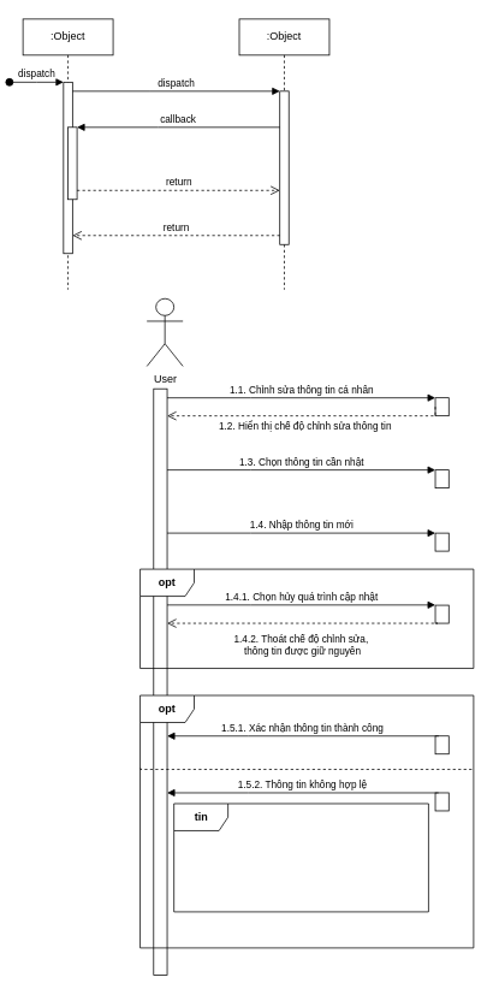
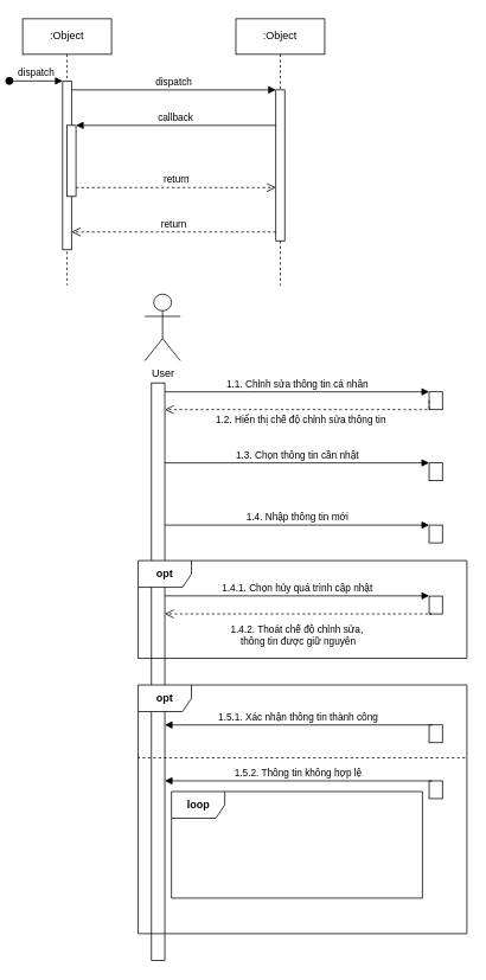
  <mxCell id="0" />
  <mxCell id="1" parent="0" />
  <mxCell id="2" value=":Object" style="shape=umlLifeline;perimeter=lifelinePerimeter;whiteSpace=wrap;html=1;container=0;dropTarget=0;collapsible=0;recursiveResize=0;outlineConnect=0;portConstraint=eastwest;newEdgeStyle={&quot;edgeStyle&quot;:&quot;elbowEdgeStyle&quot;,&quot;elbow&quot;:&quot;vertical&quot;,&quot;curved&quot;:0,&quot;rounded&quot;:0};" parent="1" vertex="1"><mxGeometry x="20" y="20" width="100" height="300" as="geometry" /></mxCell>
  <mxCell id="3" value="" style="html=1;points=[];perimeter=orthogonalPerimeter;outlineConnect=0;targetShapes=umlLifeline;portConstraint=eastwest;newEdgeStyle={&quot;edgeStyle&quot;:&quot;elbowEdgeStyle&quot;,&quot;elbow&quot;:&quot;vertical&quot;,&quot;curved&quot;:0,&quot;rounded&quot;:0};" parent="2" vertex="1"><mxGeometry x="45" y="70" width="10" height="190" as="geometry" /></mxCell>
  <mxCell id="4" value="dispatch" style="html=1;verticalAlign=bottom;startArrow=oval;endArrow=block;startSize=8;edgeStyle=elbowEdgeStyle;elbow=vertical;curved=0;rounded=0;" parent="2" target="3" edge="1"><mxGeometry relative="1" as="geometry"><mxPoint x="-15" y="70" as="sourcePoint" /></mxGeometry></mxCell>
  <mxCell id="5" value="" style="html=1;points=[];perimeter=orthogonalPerimeter;outlineConnect=0;targetShapes=umlLifeline;portConstraint=eastwest;newEdgeStyle={&quot;edgeStyle&quot;:&quot;elbowEdgeStyle&quot;,&quot;elbow&quot;:&quot;vertical&quot;,&quot;curved&quot;:0,&quot;rounded&quot;:0};" parent="2" vertex="1"><mxGeometry x="50" y="120" width="10" height="80" as="geometry" /></mxCell>
  <mxCell id="6" value=":Object" style="shape=umlLifeline;perimeter=lifelinePerimeter;whiteSpace=wrap;html=1;container=0;dropTarget=0;collapsible=0;recursiveResize=0;outlineConnect=0;portConstraint=eastwest;newEdgeStyle={&quot;edgeStyle&quot;:&quot;elbowEdgeStyle&quot;,&quot;elbow&quot;:&quot;vertical&quot;,&quot;curved&quot;:0,&quot;rounded&quot;:0};" parent="1" vertex="1"><mxGeometry x="260" y="20" width="100" height="300" as="geometry" /></mxCell>
  <mxCell id="7" value="" style="html=1;points=[];perimeter=orthogonalPerimeter;outlineConnect=0;targetShapes=umlLifeline;portConstraint=eastwest;newEdgeStyle={&quot;edgeStyle&quot;:&quot;elbowEdgeStyle&quot;,&quot;elbow&quot;:&quot;vertical&quot;,&quot;curved&quot;:0,&quot;rounded&quot;:0};" parent="6" vertex="1"><mxGeometry x="45" y="80" width="10" height="170" as="geometry" /></mxCell>
  <mxCell id="8" value="dispatch" style="html=1;verticalAlign=bottom;endArrow=block;edgeStyle=elbowEdgeStyle;elbow=vertical;curved=0;rounded=0;" parent="1" source="3" target="7" edge="1"><mxGeometry relative="1" as="geometry"><mxPoint x="175" y="110" as="sourcePoint" /><Array as="points"><mxPoint x="160" y="100" /></Array></mxGeometry></mxCell>
  <mxCell id="9" value="return" style="html=1;verticalAlign=bottom;endArrow=open;dashed=1;endSize=8;edgeStyle=elbowEdgeStyle;elbow=vertical;curved=0;rounded=0;" parent="1" source="7" target="3" edge="1"><mxGeometry relative="1" as="geometry"><mxPoint x="175" y="185" as="targetPoint" /><Array as="points"><mxPoint x="170" y="260" /></Array></mxGeometry></mxCell>
  <mxCell id="10" value="callback" style="html=1;verticalAlign=bottom;endArrow=block;edgeStyle=elbowEdgeStyle;elbow=vertical;curved=0;rounded=0;" parent="1" source="7" target="5" edge="1"><mxGeometry relative="1" as="geometry"><mxPoint x="155" y="140" as="sourcePoint" /><Array as="points"><mxPoint x="170" y="140" /></Array></mxGeometry></mxCell>
  <mxCell id="11" value="return" style="html=1;verticalAlign=bottom;endArrow=open;dashed=1;endSize=8;edgeStyle=elbowEdgeStyle;elbow=vertical;curved=0;rounded=0;" parent="1" source="5" target="7" edge="1"><mxGeometry relative="1" as="geometry"><mxPoint x="155" y="215" as="targetPoint" /><Array as="points"><mxPoint x="160" y="210" /></Array></mxGeometry></mxCell>
  <mxCell id="12" value="User" style="shape=umlActor;verticalLabelPosition=bottom;verticalAlign=top;html=1;outlineConnect=0;" vertex="1" parent="1"><mxGeometry x="157.5" y="330" width="40" height="75" as="geometry" /></mxCell>
  <mxCell id="13" value="" style="rounded=0;whiteSpace=wrap;html=1;" vertex="1" parent="1"><mxGeometry x="165" y="430" width="15" height="650" as="geometry" /></mxCell>
  <mxCell id="14" value="" style="rounded=0;whiteSpace=wrap;html=1;" vertex="1" parent="1"><mxGeometry x="477.5" y="440" width="15" height="20" as="geometry" /></mxCell>
  <mxCell id="15" value="1.1. Chỉnh sửa thông tin cá nhân" style="html=1;verticalAlign=bottom;endArrow=block;edgeStyle=elbowEdgeStyle;elbow=vertical;curved=0;rounded=0;" edge="1" parent="1" source="13"><mxGeometry relative="1" as="geometry"><mxPoint x="187.5" y="440" as="sourcePoint" /><Array as="points"><mxPoint x="272.5" y="440" /></Array><mxPoint x="477.5" y="440" as="targetPoint" /></mxGeometry></mxCell>
  <mxCell id="16" value="1.2. Hiển thị chế độ chỉnh sửa thông tin" style="html=1;verticalAlign=bottom;endArrow=open;dashed=1;endSize=8;edgeStyle=elbowEdgeStyle;elbow=vertical;curved=0;rounded=0;exitX=0;exitY=0.5;exitDx=0;exitDy=0;" edge="1" parent="1" source="14"><mxGeometry x="0.008" y="20" relative="1" as="geometry"><mxPoint x="180" y="460" as="targetPoint" /><Array as="points"><mxPoint x="275" y="460" /></Array><mxPoint x="410" y="460" as="sourcePoint" /><mxPoint as="offset" /></mxGeometry></mxCell>
  <mxCell id="17" value="" style="rounded=0;whiteSpace=wrap;html=1;" vertex="1" parent="1"><mxGeometry x="477.5" y="520" width="15" height="20" as="geometry" /></mxCell>
  <mxCell id="18" value="1.3. Chọn thông tin cần nhật" style="html=1;verticalAlign=bottom;endArrow=block;edgeStyle=elbowEdgeStyle;elbow=vertical;curved=0;rounded=0;" edge="1" parent="1"><mxGeometry relative="1" as="geometry"><mxPoint x="180" y="520" as="sourcePoint" /><Array as="points"><mxPoint x="272.5" y="520" /></Array><mxPoint x="477.5" y="520" as="targetPoint" /></mxGeometry></mxCell>
  <mxCell id="19" value="1.4. Nhập thông tin mới" style="html=1;verticalAlign=bottom;endArrow=block;edgeStyle=elbowEdgeStyle;elbow=vertical;curved=0;rounded=0;" edge="1" parent="1"><mxGeometry relative="1" as="geometry"><mxPoint x="180" y="590" as="sourcePoint" /><Array as="points"><mxPoint x="272.5" y="590" /></Array><mxPoint x="477.5" y="590" as="targetPoint" /></mxGeometry></mxCell>
  <mxCell id="20" value="&lt;b&gt;opt&lt;/b&gt;" style="shape=umlFrame;whiteSpace=wrap;html=1;pointerEvents=0;" vertex="1" parent="1"><mxGeometry x="150" y="630" width="370" height="110" as="geometry" /></mxCell>
  <mxCell id="21" value="" style="rounded=0;whiteSpace=wrap;html=1;" vertex="1" parent="1"><mxGeometry x="477.5" y="590" width="15" height="20" as="geometry" /></mxCell>
  <mxCell id="22" value="" style="rounded=0;whiteSpace=wrap;html=1;" vertex="1" parent="1"><mxGeometry x="477.5" y="670" width="15" height="20" as="geometry" /></mxCell>
  <mxCell id="23" value="1.4.1. Chọn hủy quá trình cập nhật" style="html=1;verticalAlign=bottom;endArrow=block;edgeStyle=elbowEdgeStyle;elbow=vertical;curved=0;rounded=0;" edge="1" parent="1"><mxGeometry relative="1" as="geometry"><mxPoint x="180" y="669.71" as="sourcePoint" /><Array as="points"><mxPoint x="272.5" y="669.71" /></Array><mxPoint x="477.5" y="669.71" as="targetPoint" /></mxGeometry></mxCell>
  <mxCell id="24" value="1.4.2. Thoát chế độ chỉnh sửa,&amp;nbsp;&lt;div&gt;thông tin được giữ nguyên&lt;/div&gt;" style="html=1;verticalAlign=bottom;endArrow=open;dashed=1;endSize=8;edgeStyle=elbowEdgeStyle;elbow=vertical;curved=0;rounded=0;" edge="1" parent="1"><mxGeometry x="0.007" y="40" relative="1" as="geometry"><mxPoint x="180" y="690" as="targetPoint" /><Array as="points"><mxPoint x="480" y="690" /></Array><mxPoint x="478" y="690" as="sourcePoint" /><mxPoint as="offset" /></mxGeometry></mxCell>
  <mxCell id="25" value="&lt;b&gt;opt&lt;/b&gt;" style="shape=umlFrame;whiteSpace=wrap;html=1;pointerEvents=0;" vertex="1" parent="1"><mxGeometry x="150" y="770" width="370" height="280" as="geometry" /></mxCell>
  <mxCell id="26" value="" style="rounded=0;whiteSpace=wrap;html=1;" vertex="1" parent="1"><mxGeometry x="477.5" y="815" width="15" height="20" as="geometry" /></mxCell>
  <mxCell id="27" value="1.5.1. Xác nhận thông tin thành công" style="html=1;verticalAlign=bottom;endArrow=block;edgeStyle=elbowEdgeStyle;elbow=vertical;curved=0;rounded=0;exitX=0.25;exitY=0;exitDx=0;exitDy=0;" edge="1" parent="1" source="26"><mxGeometry relative="1" as="geometry"><mxPoint x="405" y="815" as="sourcePoint" /><Array as="points"><mxPoint x="270" y="815" /></Array><mxPoint x="180" y="815" as="targetPoint" /></mxGeometry></mxCell>
  <mxCell id="28" value="" style="html=1;verticalAlign=bottom;endArrow=none;dashed=1;endSize=8;edgeStyle=elbowEdgeStyle;elbow=vertical;curved=0;rounded=0;startFill=0;entryX=0.001;entryY=0.413;entryDx=0;entryDy=0;entryPerimeter=0;" edge="1" parent="1"><mxGeometry x="0.007" y="40" relative="1" as="geometry"><mxPoint x="150.37" y="850.47" as="targetPoint" /><Array as="points"><mxPoint x="520" y="852" /></Array><mxPoint x="518" y="852" as="sourcePoint" /><mxPoint as="offset" /></mxGeometry></mxCell>
  <mxCell id="29" value="" style="rounded=0;whiteSpace=wrap;html=1;" vertex="1" parent="1"><mxGeometry x="477.5" y="878" width="15" height="20" as="geometry" /></mxCell>
  <mxCell id="30" value="1.5.2. Thông tin không hợp lệ" style="html=1;verticalAlign=bottom;endArrow=block;edgeStyle=elbowEdgeStyle;elbow=vertical;curved=0;rounded=0;exitX=0.25;exitY=0;exitDx=0;exitDy=0;" edge="1" parent="1"><mxGeometry relative="1" as="geometry"><mxPoint x="481" y="878" as="sourcePoint" /><Array as="points"><mxPoint x="270" y="878" /></Array><mxPoint x="180" y="878" as="targetPoint" /></mxGeometry></mxCell>
- <mxCell id="31" value="&lt;b&gt;tin&lt;/b&gt;" style="shape=umlFrame;whiteSpace=wrap;html=1;pointerEvents=0;" vertex="1" parent="1"><mxGeometry x="187.5" y="890" width="282.5" height="120" as="geometry" /></mxCell>
+ <mxCell id="31" value="&lt;b&gt;loop&lt;/b&gt;" style="shape=umlFrame;whiteSpace=wrap;html=1;pointerEvents=0;" vertex="1" parent="1"><mxGeometry x="187.5" y="890" width="282.5" height="120" as="geometry" /></mxCell>
